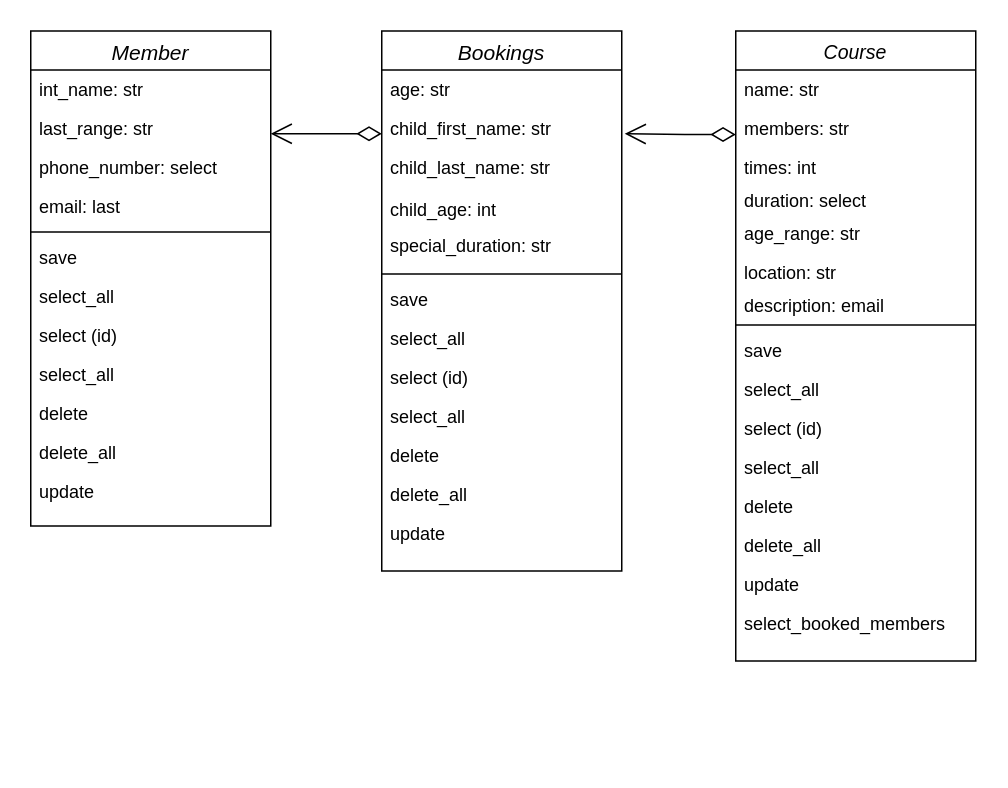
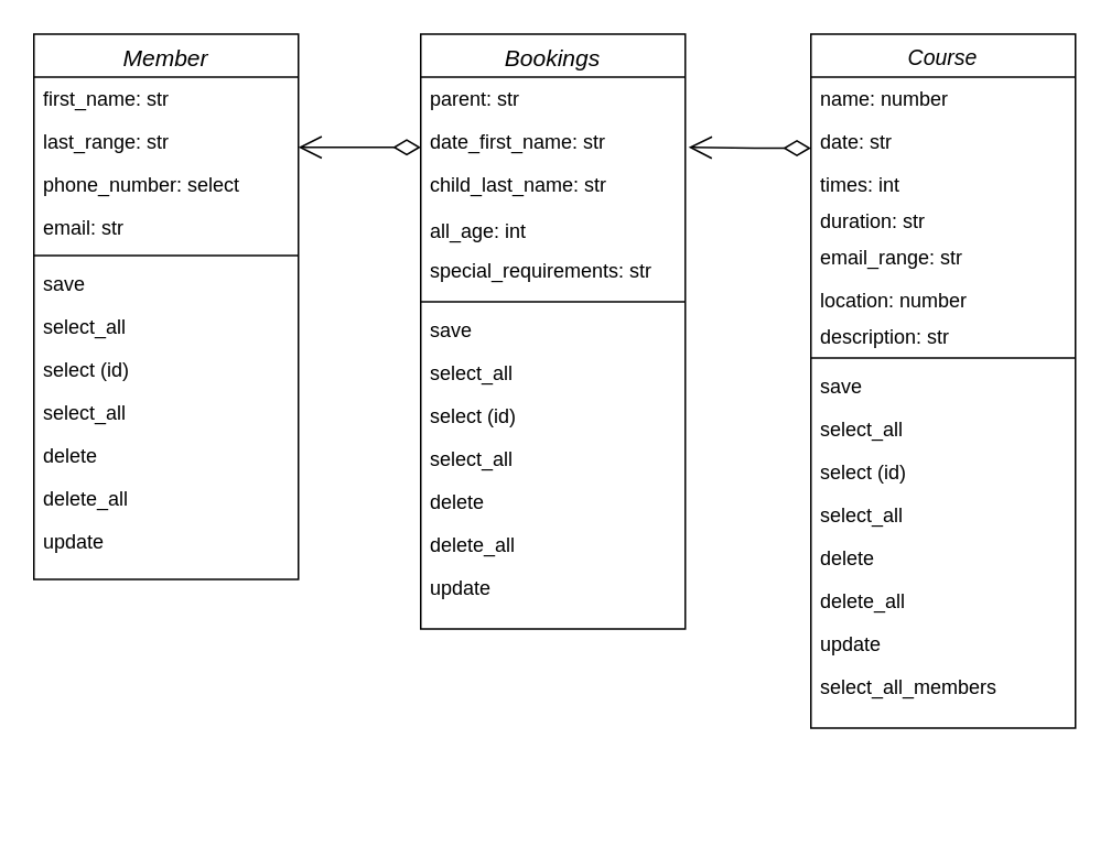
  <mxCell id="0" />
  <mxCell id="1" parent="0" />
  <mxCell id="2" value="Member" style="swimlane;fontStyle=2;align=center;verticalAlign=top;childLayout=stackLayout;horizontal=1;startSize=26;horizontalStack=0;resizeParent=1;resizeLast=0;collapsible=1;marginBottom=0;rounded=0;shadow=0;strokeWidth=1;fontSize=14;" vertex="1" parent="1"><mxGeometry x="20" y="20" width="160" height="330" as="geometry"><mxRectangle x="550" y="510" width="160" height="26" as="alternateBounds" /></mxGeometry></mxCell>
- <mxCell id="3" value="int_name: str" style="text;align=left;verticalAlign=top;spacingLeft=4;spacingRight=4;overflow=hidden;rotatable=0;points=[[0,0.5],[1,0.5]];portConstraint=eastwest;" vertex="1" parent="2"><mxGeometry y="26" width="160" height="26" as="geometry" /></mxCell>
+ <mxCell id="3" value="first_name: str" style="text;align=left;verticalAlign=top;spacingLeft=4;spacingRight=4;overflow=hidden;rotatable=0;points=[[0,0.5],[1,0.5]];portConstraint=eastwest;" vertex="1" parent="2"><mxGeometry y="26" width="160" height="26" as="geometry" /></mxCell>
  <mxCell id="4" value="last_range: str" style="text;align=left;verticalAlign=top;spacingLeft=4;spacingRight=4;overflow=hidden;rotatable=0;points=[[0,0.5],[1,0.5]];portConstraint=eastwest;rounded=0;shadow=0;html=0;" vertex="1" parent="2"><mxGeometry y="52" width="160" height="26" as="geometry" /></mxCell>
  <mxCell id="5" value="phone_number: select" style="text;align=left;verticalAlign=top;spacingLeft=4;spacingRight=4;overflow=hidden;rotatable=0;points=[[0,0.5],[1,0.5]];portConstraint=eastwest;rounded=0;shadow=0;html=0;" vertex="1" parent="2"><mxGeometry y="78" width="160" height="26" as="geometry" /></mxCell>
- <mxCell id="6" value="email: last" style="text;align=left;verticalAlign=top;spacingLeft=4;spacingRight=4;overflow=hidden;rotatable=0;points=[[0,0.5],[1,0.5]];portConstraint=eastwest;rounded=0;shadow=0;html=0;" vertex="1" parent="2"><mxGeometry y="104" width="160" height="26" as="geometry" /></mxCell>
+ <mxCell id="6" value="email: str" style="text;align=left;verticalAlign=top;spacingLeft=4;spacingRight=4;overflow=hidden;rotatable=0;points=[[0,0.5],[1,0.5]];portConstraint=eastwest;rounded=0;shadow=0;html=0;" vertex="1" parent="2"><mxGeometry y="104" width="160" height="26" as="geometry" /></mxCell>
  <mxCell id="7" value="" style="line;html=1;strokeWidth=1;align=left;verticalAlign=middle;spacingTop=-1;spacingLeft=3;spacingRight=3;rotatable=0;labelPosition=right;points=[];portConstraint=eastwest;" vertex="1" parent="2"><mxGeometry y="130" width="160" height="8" as="geometry" /></mxCell>
  <mxCell id="8" value="save" style="text;align=left;verticalAlign=top;spacingLeft=4;spacingRight=4;overflow=hidden;rotatable=0;points=[[0,0.5],[1,0.5]];portConstraint=eastwest;" vertex="1" parent="2"><mxGeometry y="138" width="160" height="26" as="geometry" /></mxCell>
  <mxCell id="9" value="select_all" style="text;align=left;verticalAlign=top;spacingLeft=4;spacingRight=4;overflow=hidden;rotatable=0;points=[[0,0.5],[1,0.5]];portConstraint=eastwest;rounded=0;shadow=0;html=0;" vertex="1" parent="2"><mxGeometry y="164" width="160" height="26" as="geometry" /></mxCell>
  <mxCell id="10" value="select (id)" style="text;align=left;verticalAlign=top;spacingLeft=4;spacingRight=4;overflow=hidden;rotatable=0;points=[[0,0.5],[1,0.5]];portConstraint=eastwest;" vertex="1" parent="2"><mxGeometry y="190" width="160" height="26" as="geometry" /></mxCell>
  <mxCell id="11" value="select_all" style="text;align=left;verticalAlign=top;spacingLeft=4;spacingRight=4;overflow=hidden;rotatable=0;points=[[0,0.5],[1,0.5]];portConstraint=eastwest;rounded=0;shadow=0;html=0;" vertex="1" parent="2"><mxGeometry y="216" width="160" height="26" as="geometry" /></mxCell>
  <mxCell id="12" value="delete" style="text;align=left;verticalAlign=top;spacingLeft=4;spacingRight=4;overflow=hidden;rotatable=0;points=[[0,0.5],[1,0.5]];portConstraint=eastwest;rounded=0;shadow=0;html=0;" vertex="1" parent="2"><mxGeometry y="242" width="160" height="26" as="geometry" /></mxCell>
  <mxCell id="13" value="delete_all" style="text;align=left;verticalAlign=top;spacingLeft=4;spacingRight=4;overflow=hidden;rotatable=0;points=[[0,0.5],[1,0.5]];portConstraint=eastwest;" vertex="1" parent="2"><mxGeometry y="268" width="160" height="26" as="geometry" /></mxCell>
  <mxCell id="14" value="update" style="text;align=left;verticalAlign=top;spacingLeft=4;spacingRight=4;overflow=hidden;rotatable=0;points=[[0,0.5],[1,0.5]];portConstraint=eastwest;rounded=0;shadow=0;html=0;" vertex="1" parent="2"><mxGeometry y="294" width="160" height="30" as="geometry" /></mxCell>
  <mxCell id="15" value="" style="resizable=0;align=left;verticalAlign=bottom;labelBackgroundColor=none;fontSize=12;" connectable="0" vertex="1" parent="1"><mxGeometry x="420" y="503" as="geometry" /></mxCell>
  <mxCell id="16" value="Course" style="swimlane;fontStyle=2;align=center;verticalAlign=top;childLayout=stackLayout;horizontal=1;startSize=26;horizontalStack=0;resizeParent=1;resizeLast=0;collapsible=1;marginBottom=0;rounded=0;shadow=0;strokeWidth=1;fontSize=13;" vertex="1" parent="1"><mxGeometry x="490" y="20" width="160" height="420" as="geometry"><mxRectangle x="550" y="510" width="160" height="26" as="alternateBounds" /></mxGeometry></mxCell>
- <mxCell id="17" value="name: str" style="text;align=left;verticalAlign=top;spacingLeft=4;spacingRight=4;overflow=hidden;rotatable=0;points=[[0,0.5],[1,0.5]];portConstraint=eastwest;" vertex="1" parent="16"><mxGeometry y="26" width="160" height="26" as="geometry" /></mxCell>
- <mxCell id="18" value="members: str" style="text;align=left;verticalAlign=top;spacingLeft=4;spacingRight=4;overflow=hidden;rotatable=0;points=[[0,0.5],[1,0.5]];portConstraint=eastwest;rounded=0;shadow=0;html=0;" vertex="1" parent="16"><mxGeometry y="52" width="160" height="26" as="geometry" /></mxCell>
+ <mxCell id="17" value="name: number" style="text;align=left;verticalAlign=top;spacingLeft=4;spacingRight=4;overflow=hidden;rotatable=0;points=[[0,0.5],[1,0.5]];portConstraint=eastwest;" vertex="1" parent="16"><mxGeometry y="26" width="160" height="26" as="geometry" /></mxCell>
+ <mxCell id="18" value="date: str" style="text;align=left;verticalAlign=top;spacingLeft=4;spacingRight=4;overflow=hidden;rotatable=0;points=[[0,0.5],[1,0.5]];portConstraint=eastwest;rounded=0;shadow=0;html=0;" vertex="1" parent="16"><mxGeometry y="52" width="160" height="26" as="geometry" /></mxCell>
  <mxCell id="19" value="times: int" style="text;align=left;verticalAlign=top;spacingLeft=4;spacingRight=4;overflow=hidden;rotatable=0;points=[[0,0.5],[1,0.5]];portConstraint=eastwest;rounded=0;shadow=0;html=0;" vertex="1" parent="16"><mxGeometry y="78" width="160" height="22" as="geometry" /></mxCell>
- <mxCell id="20" value="duration: select" style="text;align=left;verticalAlign=top;spacingLeft=4;spacingRight=4;overflow=hidden;rotatable=0;points=[[0,0.5],[1,0.5]];portConstraint=eastwest;rounded=0;shadow=0;html=0;" vertex="1" parent="16"><mxGeometry y="100" width="160" height="22" as="geometry" /></mxCell>
- <mxCell id="21" value="age_range: str" style="text;align=left;verticalAlign=top;spacingLeft=4;spacingRight=4;overflow=hidden;rotatable=0;points=[[0,0.5],[1,0.5]];portConstraint=eastwest;" vertex="1" parent="16"><mxGeometry y="122" width="160" height="26" as="geometry" /></mxCell>
- <mxCell id="22" value="location: str" style="text;align=left;verticalAlign=top;spacingLeft=4;spacingRight=4;overflow=hidden;rotatable=0;points=[[0,0.5],[1,0.5]];portConstraint=eastwest;rounded=0;shadow=0;html=0;" vertex="1" parent="16"><mxGeometry y="148" width="160" height="22" as="geometry" /></mxCell>
- <mxCell id="23" value="description: email" style="text;align=left;verticalAlign=top;spacingLeft=4;spacingRight=4;overflow=hidden;rotatable=0;points=[[0,0.5],[1,0.5]];portConstraint=eastwest;rounded=0;shadow=0;html=0;" vertex="1" parent="16"><mxGeometry y="170" width="160" height="22" as="geometry" /></mxCell>
+ <mxCell id="20" value="duration: str" style="text;align=left;verticalAlign=top;spacingLeft=4;spacingRight=4;overflow=hidden;rotatable=0;points=[[0,0.5],[1,0.5]];portConstraint=eastwest;rounded=0;shadow=0;html=0;" vertex="1" parent="16"><mxGeometry y="100" width="160" height="22" as="geometry" /></mxCell>
+ <mxCell id="21" value="email_range: str" style="text;align=left;verticalAlign=top;spacingLeft=4;spacingRight=4;overflow=hidden;rotatable=0;points=[[0,0.5],[1,0.5]];portConstraint=eastwest;" vertex="1" parent="16"><mxGeometry y="122" width="160" height="26" as="geometry" /></mxCell>
+ <mxCell id="22" value="location: number" style="text;align=left;verticalAlign=top;spacingLeft=4;spacingRight=4;overflow=hidden;rotatable=0;points=[[0,0.5],[1,0.5]];portConstraint=eastwest;rounded=0;shadow=0;html=0;" vertex="1" parent="16"><mxGeometry y="148" width="160" height="22" as="geometry" /></mxCell>
+ <mxCell id="23" value="description: str" style="text;align=left;verticalAlign=top;spacingLeft=4;spacingRight=4;overflow=hidden;rotatable=0;points=[[0,0.5],[1,0.5]];portConstraint=eastwest;rounded=0;shadow=0;html=0;" vertex="1" parent="16"><mxGeometry y="170" width="160" height="22" as="geometry" /></mxCell>
  <mxCell id="24" value="" style="line;html=1;strokeWidth=1;align=left;verticalAlign=middle;spacingTop=-1;spacingLeft=3;spacingRight=3;rotatable=0;labelPosition=right;points=[];portConstraint=eastwest;" vertex="1" parent="16"><mxGeometry y="192" width="160" height="8" as="geometry" /></mxCell>
  <mxCell id="25" value="save" style="text;align=left;verticalAlign=top;spacingLeft=4;spacingRight=4;overflow=hidden;rotatable=0;points=[[0,0.5],[1,0.5]];portConstraint=eastwest;" vertex="1" parent="16"><mxGeometry y="200" width="160" height="26" as="geometry" /></mxCell>
  <mxCell id="26" value="select_all" style="text;align=left;verticalAlign=top;spacingLeft=4;spacingRight=4;overflow=hidden;rotatable=0;points=[[0,0.5],[1,0.5]];portConstraint=eastwest;rounded=0;shadow=0;html=0;" vertex="1" parent="16"><mxGeometry y="226" width="160" height="26" as="geometry" /></mxCell>
  <mxCell id="27" value="select (id)" style="text;align=left;verticalAlign=top;spacingLeft=4;spacingRight=4;overflow=hidden;rotatable=0;points=[[0,0.5],[1,0.5]];portConstraint=eastwest;" vertex="1" parent="16"><mxGeometry y="252" width="160" height="26" as="geometry" /></mxCell>
  <mxCell id="28" value="select_all" style="text;align=left;verticalAlign=top;spacingLeft=4;spacingRight=4;overflow=hidden;rotatable=0;points=[[0,0.5],[1,0.5]];portConstraint=eastwest;rounded=0;shadow=0;html=0;" vertex="1" parent="16"><mxGeometry y="278" width="160" height="26" as="geometry" /></mxCell>
  <mxCell id="29" value="delete" style="text;align=left;verticalAlign=top;spacingLeft=4;spacingRight=4;overflow=hidden;rotatable=0;points=[[0,0.5],[1,0.5]];portConstraint=eastwest;rounded=0;shadow=0;html=0;" vertex="1" parent="16"><mxGeometry y="304" width="160" height="26" as="geometry" /></mxCell>
  <mxCell id="30" value="delete_all" style="text;align=left;verticalAlign=top;spacingLeft=4;spacingRight=4;overflow=hidden;rotatable=0;points=[[0,0.5],[1,0.5]];portConstraint=eastwest;" vertex="1" parent="16"><mxGeometry y="330" width="160" height="26" as="geometry" /></mxCell>
  <mxCell id="31" value="update" style="text;align=left;verticalAlign=top;spacingLeft=4;spacingRight=4;overflow=hidden;rotatable=0;points=[[0,0.5],[1,0.5]];portConstraint=eastwest;rounded=0;shadow=0;html=0;" vertex="1" parent="16"><mxGeometry y="356" width="160" height="26" as="geometry" /></mxCell>
- <mxCell id="32" value="select_booked_members" style="text;align=left;verticalAlign=top;spacingLeft=4;spacingRight=4;overflow=hidden;rotatable=0;points=[[0,0.5],[1,0.5]];portConstraint=eastwest;rounded=0;shadow=0;html=0;" vertex="1" parent="16"><mxGeometry y="382" width="160" height="26" as="geometry" /></mxCell>
+ <mxCell id="32" value="select_all_members" style="text;align=left;verticalAlign=top;spacingLeft=4;spacingRight=4;overflow=hidden;rotatable=0;points=[[0,0.5],[1,0.5]];portConstraint=eastwest;rounded=0;shadow=0;html=0;" vertex="1" parent="16"><mxGeometry y="382" width="160" height="26" as="geometry" /></mxCell>
  <mxCell id="33" value="" style="resizable=0;align=left;verticalAlign=bottom;labelBackgroundColor=none;fontSize=12;" connectable="0" vertex="1" parent="1"><mxGeometry x="610" y="503" as="geometry" /></mxCell>
  <mxCell id="34" value="Bookings" style="swimlane;fontStyle=2;align=center;verticalAlign=top;childLayout=stackLayout;horizontal=1;startSize=26;horizontalStack=0;resizeParent=1;resizeLast=0;collapsible=1;marginBottom=0;rounded=0;shadow=0;strokeWidth=1;fontSize=14;" vertex="1" parent="1"><mxGeometry x="254" y="20" width="160" height="360" as="geometry"><mxRectangle x="550" y="510" width="160" height="26" as="alternateBounds" /></mxGeometry></mxCell>
- <mxCell id="35" value="age: str" style="text;align=left;verticalAlign=top;spacingLeft=4;spacingRight=4;overflow=hidden;rotatable=0;points=[[0,0.5],[1,0.5]];portConstraint=eastwest;" vertex="1" parent="34"><mxGeometry y="26" width="160" height="26" as="geometry" /></mxCell>
- <mxCell id="36" value="child_first_name: str" style="text;align=left;verticalAlign=top;spacingLeft=4;spacingRight=4;overflow=hidden;rotatable=0;points=[[0,0.5],[1,0.5]];portConstraint=eastwest;rounded=0;shadow=0;html=0;" vertex="1" parent="34"><mxGeometry y="52" width="160" height="26" as="geometry" /></mxCell>
+ <mxCell id="35" value="parent: str" style="text;align=left;verticalAlign=top;spacingLeft=4;spacingRight=4;overflow=hidden;rotatable=0;points=[[0,0.5],[1,0.5]];portConstraint=eastwest;" vertex="1" parent="34"><mxGeometry y="26" width="160" height="26" as="geometry" /></mxCell>
+ <mxCell id="36" value="date_first_name: str" style="text;align=left;verticalAlign=top;spacingLeft=4;spacingRight=4;overflow=hidden;rotatable=0;points=[[0,0.5],[1,0.5]];portConstraint=eastwest;rounded=0;shadow=0;html=0;" vertex="1" parent="34"><mxGeometry y="52" width="160" height="26" as="geometry" /></mxCell>
  <mxCell id="37" value="child_last_name: str" style="text;align=left;verticalAlign=top;spacingLeft=4;spacingRight=4;overflow=hidden;rotatable=0;points=[[0,0.5],[1,0.5]];portConstraint=eastwest;rounded=0;shadow=0;html=0;" vertex="1" parent="34"><mxGeometry y="78" width="160" height="28" as="geometry" /></mxCell>
- <mxCell id="38" value="child_age: int" style="text;align=left;verticalAlign=top;spacingLeft=4;spacingRight=4;overflow=hidden;rotatable=0;points=[[0,0.5],[1,0.5]];portConstraint=eastwest;rounded=0;shadow=0;html=0;" vertex="1" parent="34"><mxGeometry y="106" width="160" height="24" as="geometry" /></mxCell>
- <mxCell id="39" value="special_duration: str" style="text;align=left;verticalAlign=top;spacingLeft=4;spacingRight=4;overflow=hidden;rotatable=0;points=[[0,0.5],[1,0.5]];portConstraint=eastwest;rounded=0;shadow=0;html=0;" vertex="1" parent="34"><mxGeometry y="130" width="160" height="28" as="geometry" /></mxCell>
+ <mxCell id="38" value="all_age: int" style="text;align=left;verticalAlign=top;spacingLeft=4;spacingRight=4;overflow=hidden;rotatable=0;points=[[0,0.5],[1,0.5]];portConstraint=eastwest;rounded=0;shadow=0;html=0;" vertex="1" parent="34"><mxGeometry y="106" width="160" height="24" as="geometry" /></mxCell>
+ <mxCell id="39" value="special_requirements: str" style="text;align=left;verticalAlign=top;spacingLeft=4;spacingRight=4;overflow=hidden;rotatable=0;points=[[0,0.5],[1,0.5]];portConstraint=eastwest;rounded=0;shadow=0;html=0;" vertex="1" parent="34"><mxGeometry y="130" width="160" height="28" as="geometry" /></mxCell>
  <mxCell id="40" value="" style="line;html=1;strokeWidth=1;align=left;verticalAlign=middle;spacingTop=-1;spacingLeft=3;spacingRight=3;rotatable=0;labelPosition=right;points=[];portConstraint=eastwest;" vertex="1" parent="34"><mxGeometry y="158" width="160" height="8" as="geometry" /></mxCell>
  <mxCell id="41" value="save" style="text;align=left;verticalAlign=top;spacingLeft=4;spacingRight=4;overflow=hidden;rotatable=0;points=[[0,0.5],[1,0.5]];portConstraint=eastwest;" vertex="1" parent="34"><mxGeometry y="166" width="160" height="26" as="geometry" /></mxCell>
  <mxCell id="42" value="select_all" style="text;align=left;verticalAlign=top;spacingLeft=4;spacingRight=4;overflow=hidden;rotatable=0;points=[[0,0.5],[1,0.5]];portConstraint=eastwest;rounded=0;shadow=0;html=0;" vertex="1" parent="34"><mxGeometry y="192" width="160" height="26" as="geometry" /></mxCell>
  <mxCell id="43" value="select (id)" style="text;align=left;verticalAlign=top;spacingLeft=4;spacingRight=4;overflow=hidden;rotatable=0;points=[[0,0.5],[1,0.5]];portConstraint=eastwest;" vertex="1" parent="34"><mxGeometry y="218" width="160" height="26" as="geometry" /></mxCell>
  <mxCell id="44" value="select_all" style="text;align=left;verticalAlign=top;spacingLeft=4;spacingRight=4;overflow=hidden;rotatable=0;points=[[0,0.5],[1,0.5]];portConstraint=eastwest;rounded=0;shadow=0;html=0;" vertex="1" parent="34"><mxGeometry y="244" width="160" height="26" as="geometry" /></mxCell>
  <mxCell id="45" value="delete" style="text;align=left;verticalAlign=top;spacingLeft=4;spacingRight=4;overflow=hidden;rotatable=0;points=[[0,0.5],[1,0.5]];portConstraint=eastwest;rounded=0;shadow=0;html=0;" vertex="1" parent="34"><mxGeometry y="270" width="160" height="26" as="geometry" /></mxCell>
  <mxCell id="46" value="delete_all" style="text;align=left;verticalAlign=top;spacingLeft=4;spacingRight=4;overflow=hidden;rotatable=0;points=[[0,0.5],[1,0.5]];portConstraint=eastwest;" vertex="1" parent="34"><mxGeometry y="296" width="160" height="26" as="geometry" /></mxCell>
  <mxCell id="47" value="update" style="text;align=left;verticalAlign=top;spacingLeft=4;spacingRight=4;overflow=hidden;rotatable=0;points=[[0,0.5],[1,0.5]];portConstraint=eastwest;rounded=0;shadow=0;html=0;" vertex="1" parent="34"><mxGeometry y="322" width="160" height="38" as="geometry" /></mxCell>
  <mxCell id="48" value="" style="endArrow=open;html=1;endSize=12;startArrow=diamondThin;startSize=14;startFill=0;edgeStyle=orthogonalEdgeStyle;rounded=0;" edge="1" parent="1"><mxGeometry x="1" y="-108" relative="1" as="geometry"><mxPoint x="254" y="88.5" as="sourcePoint" /><mxPoint x="180" y="88.5" as="targetPoint" /><Array as="points"><mxPoint x="220" y="88.5" /><mxPoint x="220" y="88.5" /></Array><mxPoint x="-40" y="8" as="offset" /></mxGeometry></mxCell>
  <mxCell id="49" value="" style="endArrow=open;html=1;endSize=12;startArrow=diamondThin;startSize=14;startFill=0;edgeStyle=orthogonalEdgeStyle;rounded=0;" edge="1" parent="1"><mxGeometry x="1" y="-108" relative="1" as="geometry"><mxPoint x="490" y="89" as="sourcePoint" /><mxPoint x="416" y="88.5" as="targetPoint" /><Array as="points"><mxPoint x="456" y="88.5" /><mxPoint x="456" y="88.5" /></Array><mxPoint x="-40" y="8" as="offset" /></mxGeometry></mxCell>
